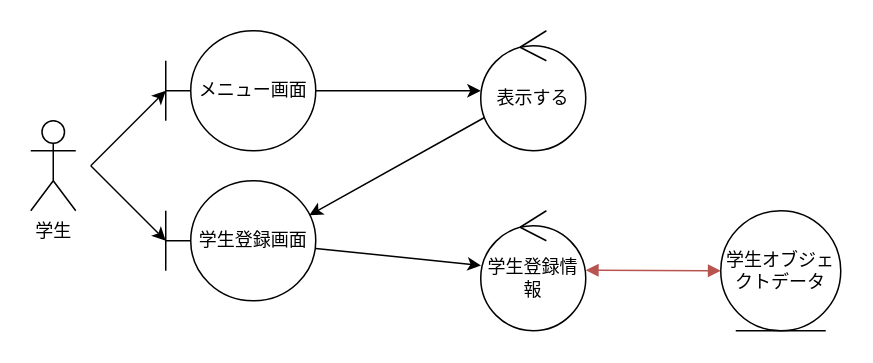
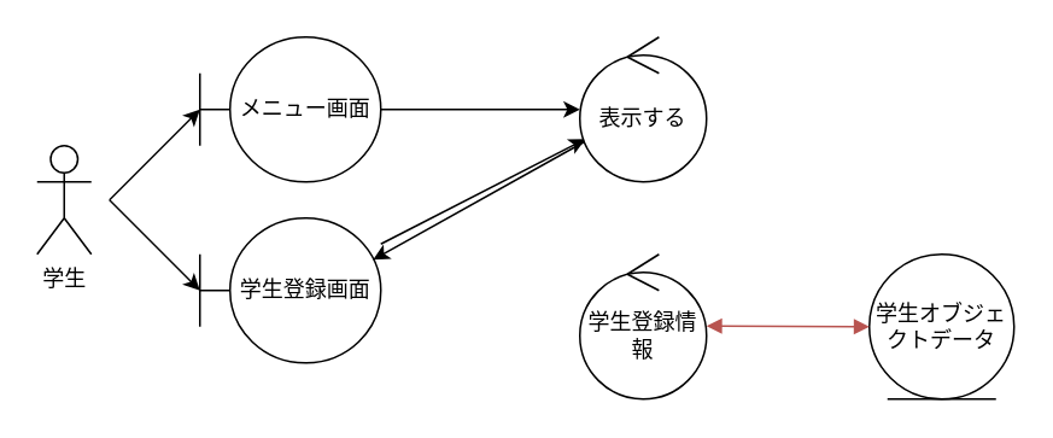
  <mxCell id="0" />
  <mxCell id="1" parent="0" />
  <mxCell id="2" value="学生" style="shape=umlActor;verticalLabelPosition=bottom;verticalAlign=top;html=1;outlineConnect=0;" vertex="1" parent="1"><mxGeometry x="20" y="80" width="30" height="60" as="geometry" /></mxCell>
  <mxCell id="3" value="" style="endArrow=classic;html=1;" edge="1" parent="1"><mxGeometry width="50" height="50" relative="1" as="geometry"><mxPoint x="60" y="110" as="sourcePoint" /><mxPoint x="110" y="160" as="targetPoint" /></mxGeometry></mxCell>
  <mxCell id="4" value="" style="endArrow=classic;html=1;" edge="1" parent="1"><mxGeometry width="50" height="50" relative="1" as="geometry"><mxPoint x="60" y="110" as="sourcePoint" /><mxPoint x="110" y="60" as="targetPoint" /></mxGeometry></mxCell>
- <mxCell id="5" value="" style="edgeStyle=none;html=1;" edge="1" parent="1" source="6" target="8"><mxGeometry relative="1" as="geometry" /></mxCell>
+ <mxCell id="5" value="" style="edgeStyle=none;html=1;" edge="1" parent="1" source="6" target="13"><mxGeometry relative="1" as="geometry" /></mxCell>
  <mxCell id="6" value="学生登録画面" style="shape=umlBoundary;whiteSpace=wrap;html=1;" vertex="1" parent="1"><mxGeometry x="110" y="120" width="100" height="80" as="geometry" /></mxCell>
  <mxCell id="7" value="" style="edgeStyle=none;html=1;" edge="1" parent="1"><mxGeometry relative="1" as="geometry"><mxPoint x="210" y="60" as="sourcePoint" /><mxPoint x="320" y="60" as="targetPoint" /></mxGeometry></mxCell>
  <mxCell id="8" value="学生登録情報" style="ellipse;shape=umlControl;whiteSpace=wrap;html=1;" vertex="1" parent="1"><mxGeometry x="320" y="140" width="70" height="80" as="geometry" /></mxCell>
  <mxCell id="9" value="学生オブジェクトデータ" style="ellipse;shape=umlEntity;whiteSpace=wrap;html=1;" vertex="1" parent="1"><mxGeometry x="480" y="140" width="80" height="80" as="geometry" /></mxCell>
  <mxCell id="10" style="edgeStyle=none;html=1;entryX=0.957;entryY=0.288;entryDx=0;entryDy=0;entryPerimeter=0;" edge="1" parent="1" target="6"><mxGeometry relative="1" as="geometry"><mxPoint x="324" y="77" as="sourcePoint" /></mxGeometry></mxCell>
  <mxCell id="11" value="" style="endArrow=block;startArrow=block;endFill=1;startFill=1;html=1;fillColor=#f8cecc;strokeColor=#b85450;" edge="1" parent="1"><mxGeometry width="160" relative="1" as="geometry"><mxPoint x="390" y="179.64" as="sourcePoint" /><mxPoint x="480" y="180" as="targetPoint" /></mxGeometry></mxCell>
  <mxCell id="12" value="メニュー画面" style="shape=umlBoundary;whiteSpace=wrap;html=1;" vertex="1" parent="1"><mxGeometry x="110" y="20" width="100" height="80" as="geometry" /></mxCell>
  <mxCell id="13" value="表示する" style="ellipse;shape=umlControl;whiteSpace=wrap;html=1;" vertex="1" parent="1"><mxGeometry x="320" y="20" width="70" height="80" as="geometry" /></mxCell>
